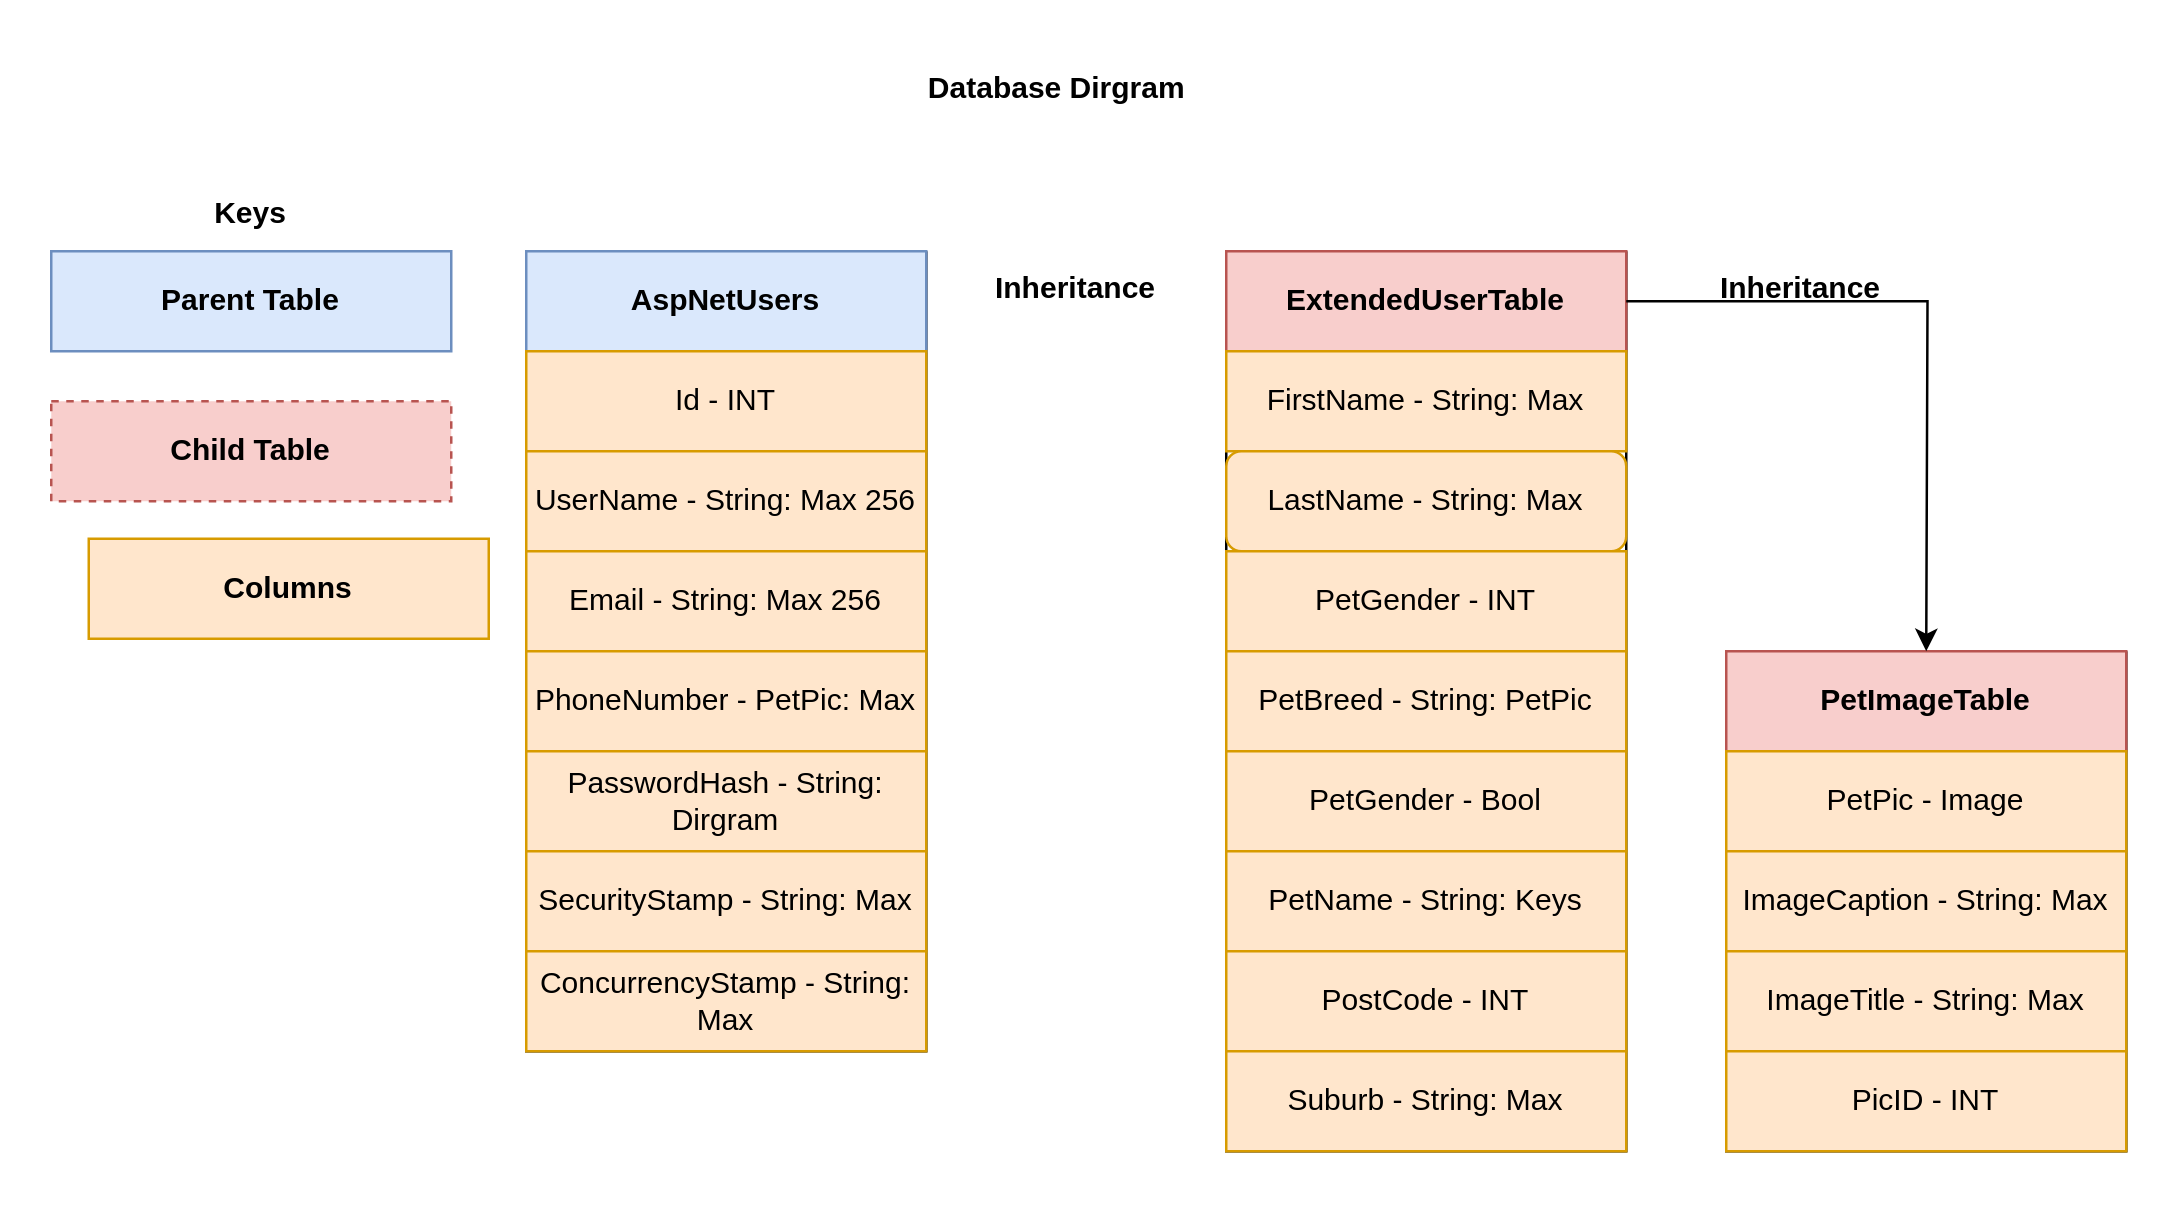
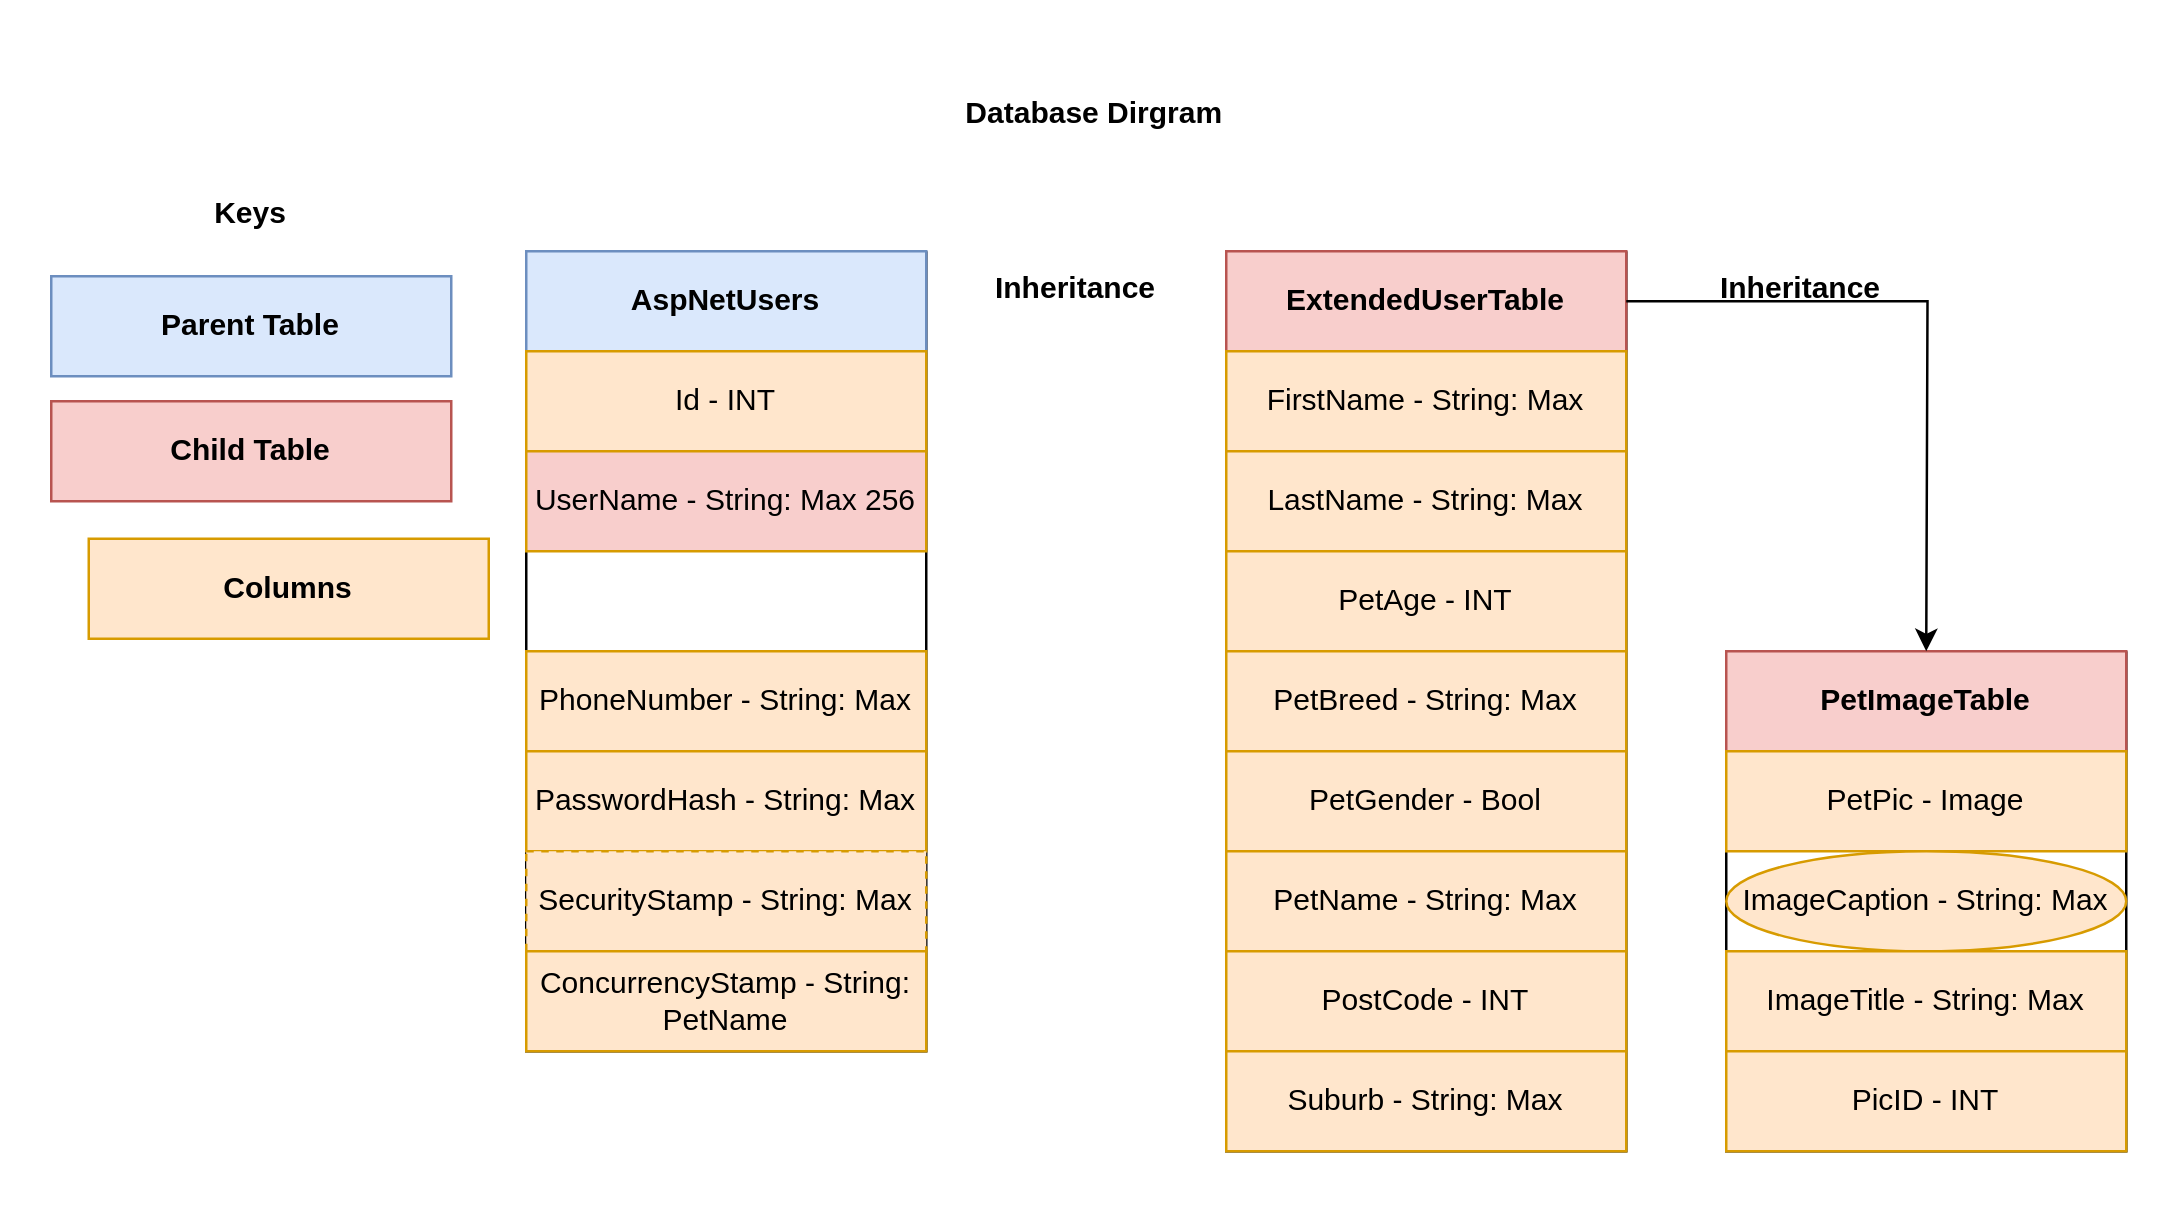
  <mxCell id="0" />
  <mxCell id="1" parent="0" />
  <mxCell id="2" value="" style="swimlane;startSize=0;" parent="1" vertex="1"><mxGeometry x="210" y="100" width="160" height="320" as="geometry" /></mxCell>
  <mxCell id="3" value="&lt;b&gt;AspNetUsers&lt;/b&gt;" style="rounded=0;whiteSpace=wrap;html=1;fillColor=#dae8fc;strokeColor=#6c8ebf;" parent="2" vertex="1"><mxGeometry width="160" height="40" as="geometry" /></mxCell>
  <mxCell id="4" value="Id - INT" style="rounded=0;whiteSpace=wrap;html=1;fillColor=#ffe6cc;strokeColor=#d79b00;" parent="2" vertex="1"><mxGeometry y="40" width="160" height="40" as="geometry" /></mxCell>
- <mxCell id="5" value="UserName - String: Max 256" style="rounded=0;whiteSpace=wrap;html=1;fillColor=#ffe6cc;strokeColor=#d79b00;" parent="2" vertex="1"><mxGeometry y="80" width="160" height="40" as="geometry" /></mxCell>
- <mxCell id="6" value="Email - String: Max 256" style="rounded=0;whiteSpace=wrap;html=1;fillColor=#ffe6cc;strokeColor=#d79b00;" parent="2" vertex="1"><mxGeometry y="120" width="160" height="40" as="geometry" /></mxCell>
- <mxCell id="7" value="PhoneNumber - PetPic: Max" style="rounded=0;whiteSpace=wrap;html=1;fillColor=#ffe6cc;strokeColor=#d79b00;" parent="2" vertex="1"><mxGeometry y="160" width="160" height="40" as="geometry" /></mxCell>
- <mxCell id="8" value="PasswordHash - String: Dirgram" style="rounded=0;whiteSpace=wrap;html=1;fillColor=#ffe6cc;strokeColor=#d79b00;" parent="2" vertex="1"><mxGeometry y="200" width="160" height="40" as="geometry" /></mxCell>
- <mxCell id="9" value="SecurityStamp - String: Max" style="rounded=0;whiteSpace=wrap;html=1;fillColor=#ffe6cc;strokeColor=#d79b00;" parent="2" vertex="1"><mxGeometry y="240" width="160" height="40" as="geometry" /></mxCell>
- <mxCell id="10" value="ConcurrencyStamp - String: Max" style="rounded=0;whiteSpace=wrap;html=1;fillColor=#ffe6cc;strokeColor=#d79b00;" parent="2" vertex="1"><mxGeometry y="280" width="160" height="40" as="geometry" /></mxCell>
+ <mxCell id="5" value="UserName - String: Max 256" style="rounded=0;whiteSpace=wrap;html=1;fillColor=#f8cecc;strokeColor=#d79b00;" parent="2" vertex="1"><mxGeometry y="80" width="160" height="40" as="geometry" /></mxCell>
+ <mxCell id="7" value="PhoneNumber - String: Max" style="rounded=0;whiteSpace=wrap;html=1;fillColor=#ffe6cc;strokeColor=#d79b00;" parent="2" vertex="1"><mxGeometry y="160" width="160" height="40" as="geometry" /></mxCell>
+ <mxCell id="8" value="PasswordHash - String: Max" style="rounded=0;whiteSpace=wrap;html=1;fillColor=#ffe6cc;strokeColor=#d79b00;" parent="2" vertex="1"><mxGeometry y="200" width="160" height="40" as="geometry" /></mxCell>
+ <mxCell id="9" value="SecurityStamp - String: Max" style="rounded=0;whiteSpace=wrap;html=1;fillColor=#ffe6cc;strokeColor=#d79b00;dashed=1;" parent="2" vertex="1"><mxGeometry y="240" width="160" height="40" as="geometry" /></mxCell>
+ <mxCell id="10" value="ConcurrencyStamp - String: PetName" style="rounded=0;whiteSpace=wrap;html=1;fillColor=#ffe6cc;strokeColor=#d79b00;" parent="2" vertex="1"><mxGeometry y="280" width="160" height="40" as="geometry" /></mxCell>
  <mxCell id="11" value="" style="swimlane;startSize=0;" parent="1" vertex="1"><mxGeometry x="490" y="100" width="160" height="360" as="geometry" /></mxCell>
  <mxCell id="12" value="&lt;b&gt;ExtendedUserTable&lt;/b&gt;" style="rounded=0;whiteSpace=wrap;html=1;fillColor=#f8cecc;strokeColor=#b85450;" parent="11" vertex="1"><mxGeometry width="160" height="40" as="geometry" /></mxCell>
  <mxCell id="13" value="FirstName - String: Max" style="rounded=0;whiteSpace=wrap;html=1;fillColor=#ffe6cc;strokeColor=#d79b00;" parent="11" vertex="1"><mxGeometry y="40" width="160" height="40" as="geometry" /></mxCell>
- <mxCell id="14" value="LastName - String: Max" style="whiteSpace=wrap;html=1;fillColor=#ffe6cc;strokeColor=#d79b00;rounded=1;" parent="11" vertex="1"><mxGeometry y="80" width="160" height="40" as="geometry" /></mxCell>
- <mxCell id="15" value="PetGender - INT" style="rounded=0;whiteSpace=wrap;html=1;fillColor=#ffe6cc;strokeColor=#d79b00;" parent="11" vertex="1"><mxGeometry y="120" width="160" height="40" as="geometry" /></mxCell>
- <mxCell id="16" value="PetBreed - String: PetPic" style="rounded=0;whiteSpace=wrap;html=1;fillColor=#ffe6cc;strokeColor=#d79b00;" parent="11" vertex="1"><mxGeometry y="160" width="160" height="40" as="geometry" /></mxCell>
+ <mxCell id="14" value="LastName - String: Max" style="rounded=0;whiteSpace=wrap;html=1;fillColor=#ffe6cc;strokeColor=#d79b00;" parent="11" vertex="1"><mxGeometry y="80" width="160" height="40" as="geometry" /></mxCell>
+ <mxCell id="15" value="PetAge - INT" style="rounded=0;whiteSpace=wrap;html=1;fillColor=#ffe6cc;strokeColor=#d79b00;" parent="11" vertex="1"><mxGeometry y="120" width="160" height="40" as="geometry" /></mxCell>
+ <mxCell id="16" value="PetBreed - String: Max" style="rounded=0;whiteSpace=wrap;html=1;fillColor=#ffe6cc;strokeColor=#d79b00;" parent="11" vertex="1"><mxGeometry y="160" width="160" height="40" as="geometry" /></mxCell>
  <mxCell id="17" value="PetGender - Bool" style="rounded=0;whiteSpace=wrap;html=1;fillColor=#ffe6cc;strokeColor=#d79b00;" parent="11" vertex="1"><mxGeometry y="200" width="160" height="40" as="geometry" /></mxCell>
- <mxCell id="18" value="PetName - String: Keys" style="rounded=0;whiteSpace=wrap;html=1;fillColor=#ffe6cc;strokeColor=#d79b00;" parent="11" vertex="1"><mxGeometry y="240" width="160" height="40" as="geometry" /></mxCell>
+ <mxCell id="18" value="PetName - String: Max" style="rounded=0;whiteSpace=wrap;html=1;fillColor=#ffe6cc;strokeColor=#d79b00;" parent="11" vertex="1"><mxGeometry y="240" width="160" height="40" as="geometry" /></mxCell>
  <mxCell id="19" value="PostCode - INT" style="rounded=0;whiteSpace=wrap;html=1;fillColor=#ffe6cc;strokeColor=#d79b00;" parent="11" vertex="1"><mxGeometry y="280" width="160" height="40" as="geometry" /></mxCell>
  <mxCell id="20" value="Suburb - String: Max" style="rounded=0;whiteSpace=wrap;html=1;fillColor=#ffe6cc;strokeColor=#d79b00;" parent="11" vertex="1"><mxGeometry y="320" width="160" height="40" as="geometry" /></mxCell>
- <mxCell id="21" value="&lt;b&gt;Parent Table&lt;/b&gt;" style="rounded=0;whiteSpace=wrap;html=1;fillColor=#dae8fc;strokeColor=#6c8ebf;" parent="1" vertex="1"><mxGeometry x="20" y="100" width="160" height="40" as="geometry" /></mxCell>
+ <mxCell id="21" value="&lt;b&gt;Parent Table&lt;/b&gt;" style="rounded=0;whiteSpace=wrap;html=1;fillColor=#dae8fc;strokeColor=#6c8ebf;" parent="1" vertex="1"><mxGeometry x="20" y="110" width="160" height="40" as="geometry" /></mxCell>
  <mxCell id="22" value="&lt;b&gt;Columns&lt;/b&gt;" style="rounded=0;whiteSpace=wrap;html=1;fillColor=#ffe6cc;strokeColor=#d79b00;" parent="1" vertex="1"><mxGeometry x="35" y="215" width="160" height="40" as="geometry" /></mxCell>
  <mxCell id="23" value="&lt;b&gt;Inheritance&lt;/b&gt;" style="text;html=1;strokeColor=none;fillColor=none;align=center;verticalAlign=middle;whiteSpace=wrap;rounded=0;" parent="1" vertex="1"><mxGeometry x="400" y="100" width="60" height="30" as="geometry" /></mxCell>
- <mxCell id="24" value="&lt;b&gt;Child Table&lt;/b&gt;" style="rounded=0;whiteSpace=wrap;html=1;fillColor=#f8cecc;strokeColor=#b85450;dashed=1;" vertex="1" parent="1"><mxGeometry x="20" y="160" width="160" height="40" as="geometry" /></mxCell>
+ <mxCell id="24" value="&lt;b&gt;Child Table&lt;/b&gt;" style="rounded=0;whiteSpace=wrap;html=1;fillColor=#f8cecc;strokeColor=#b85450;" vertex="1" parent="1"><mxGeometry x="20" y="160" width="160" height="40" as="geometry" /></mxCell>
  <mxCell id="25" value="&lt;b&gt;Keys&lt;/b&gt;" style="text;html=1;strokeColor=none;fillColor=none;align=center;verticalAlign=middle;whiteSpace=wrap;rounded=0;" vertex="1" parent="1"><mxGeometry x="70" y="70" width="60" height="30" as="geometry" /></mxCell>
  <mxCell id="26" value="" style="swimlane;startSize=0;" vertex="1" parent="1"><mxGeometry x="690" y="260" width="160" height="200" as="geometry" /></mxCell>
  <mxCell id="27" value="&lt;b&gt;PetImageTable&lt;/b&gt;" style="rounded=0;whiteSpace=wrap;html=1;fillColor=#f8cecc;strokeColor=#b85450;" vertex="1" parent="26"><mxGeometry width="160" height="40" as="geometry" /></mxCell>
  <mxCell id="28" value="PetPic - Image" style="rounded=0;whiteSpace=wrap;html=1;fillColor=#ffe6cc;strokeColor=#d79b00;" vertex="1" parent="26"><mxGeometry y="40" width="160" height="40" as="geometry" /></mxCell>
- <mxCell id="29" value="ImageCaption - String: Max" style="rounded=0;whiteSpace=wrap;html=1;fillColor=#ffe6cc;strokeColor=#d79b00;" vertex="1" parent="26"><mxGeometry y="80" width="160" height="40" as="geometry" /></mxCell>
+ <mxCell id="29" value="ImageCaption - String: Max" style="ellipse;whiteSpace=wrap;html=1;fillColor=#ffe6cc;strokeColor=#d79b00;" vertex="1" parent="26"><mxGeometry y="80" width="160" height="40" as="geometry" /></mxCell>
  <mxCell id="30" value="ImageTitle - String: Max" style="rounded=0;whiteSpace=wrap;html=1;fillColor=#ffe6cc;strokeColor=#d79b00;" vertex="1" parent="26"><mxGeometry y="120" width="160" height="40" as="geometry" /></mxCell>
  <mxCell id="31" value="PicID - INT" style="rounded=0;whiteSpace=wrap;html=1;fillColor=#ffe6cc;strokeColor=#d79b00;" vertex="1" parent="26"><mxGeometry y="160" width="160" height="40" as="geometry" /></mxCell>
  <mxCell id="32" value="&lt;b&gt;Inheritance&lt;/b&gt;" style="text;html=1;strokeColor=none;fillColor=none;align=center;verticalAlign=middle;whiteSpace=wrap;rounded=0;" vertex="1" parent="1"><mxGeometry x="690" y="100" width="60" height="30" as="geometry" /></mxCell>
  <mxCell id="33" value="" style="edgeStyle=orthogonalEdgeStyle;rounded=0;orthogonalLoop=1;jettySize=auto;html=1;" edge="1" parent="1" source="12"><mxGeometry relative="1" as="geometry"><mxPoint x="770" y="260" as="targetPoint" /></mxGeometry></mxCell>
- <mxCell id="34" value="&lt;b&gt;Database Dirgram&amp;nbsp; &amp;nbsp;&lt;/b&gt;" style="text;html=1;strokeColor=none;fillColor=none;align=center;verticalAlign=middle;whiteSpace=wrap;rounded=0;" vertex="1" parent="1"><mxGeometry x="350" y="20" width="155" height="30" as="geometry" /></mxCell>
+ <mxCell id="34" value="&lt;b&gt;Database Dirgram&amp;nbsp; &amp;nbsp;&lt;/b&gt;" style="text;html=1;strokeColor=none;fillColor=none;align=center;verticalAlign=middle;whiteSpace=wrap;rounded=0;" vertex="1" parent="1"><mxGeometry x="365" y="30" width="155" height="30" as="geometry" /></mxCell>
